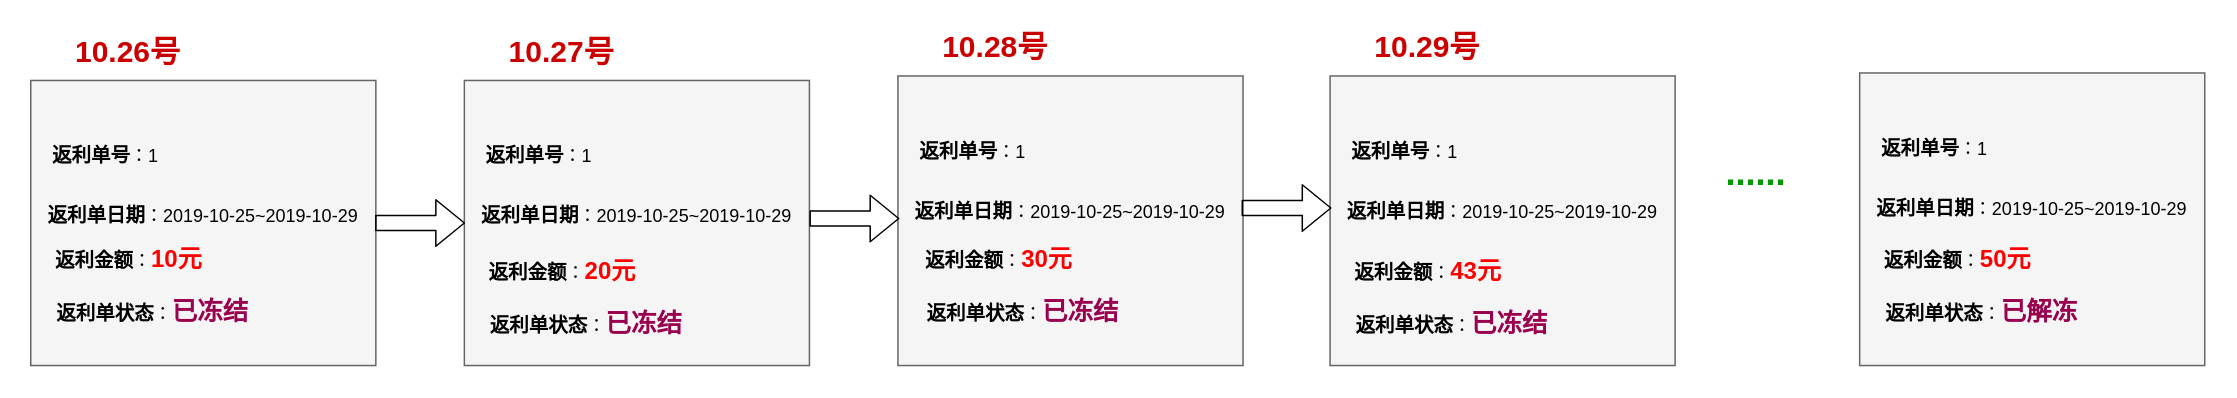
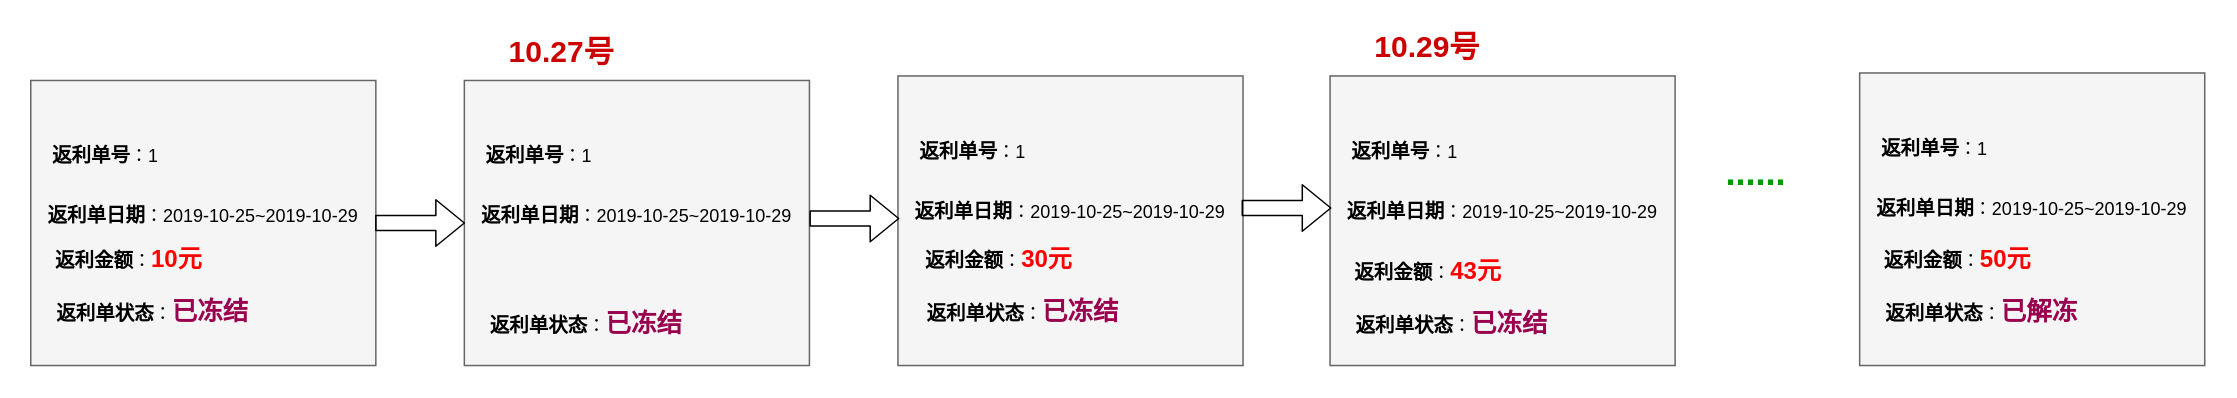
  <mxCell id="0" />
  <mxCell id="1" parent="0" />
  <mxCell id="2" value="" style="rounded=0;whiteSpace=wrap;html=1;direction=south;fillColor=#f5f5f5;strokeColor=#666666;fontColor=#333333;" vertex="1" parent="1"><mxGeometry x="20" y="53" width="230" height="190" as="geometry" /></mxCell>
- <mxCell id="3" value="&lt;font style=&quot;font-size: 20px&quot; color=&quot;#CC0000&quot;&gt;&lt;b&gt;&lt;font style=&quot;font-size: 20px&quot;&gt;10.26&lt;/font&gt;号&lt;/b&gt;&lt;/font&gt;" style="text;html=1;strokeColor=none;fillColor=none;align=center;verticalAlign=middle;whiteSpace=wrap;rounded=0;" vertex="1" parent="1"><mxGeometry x="30" y="23" width="110" height="20" as="geometry" /></mxCell>
  <mxCell id="4" value="&lt;font style=&quot;font-size: 13px&quot;&gt;&lt;b&gt;返利单号&lt;/b&gt;&lt;/font&gt;：1" style="text;html=1;strokeColor=none;fillColor=none;align=center;verticalAlign=middle;whiteSpace=wrap;rounded=0;" vertex="1" parent="1"><mxGeometry x="30" y="93" width="80" height="20" as="geometry" /></mxCell>
  <mxCell id="5" value="&lt;font style=&quot;font-size: 13px&quot;&gt;&lt;b&gt;返利单日期&lt;/b&gt;&lt;/font&gt;：2019-10-25~2019-10-29" style="text;html=1;strokeColor=none;fillColor=none;align=center;verticalAlign=middle;whiteSpace=wrap;rounded=0;" vertex="1" parent="1"><mxGeometry x="30" y="133" width="210" height="20" as="geometry" /></mxCell>
  <mxCell id="6" value="" style="rounded=0;whiteSpace=wrap;html=1;direction=south;fillColor=#f5f5f5;strokeColor=#666666;fontColor=#333333;" vertex="1" parent="1"><mxGeometry x="309" y="53" width="230" height="190" as="geometry" /></mxCell>
  <mxCell id="7" value="&lt;font style=&quot;font-size: 20px&quot; color=&quot;#CC0000&quot;&gt;&lt;b&gt;&lt;font style=&quot;font-size: 20px&quot;&gt;10.27&lt;/font&gt;号&lt;/b&gt;&lt;/font&gt;" style="text;html=1;strokeColor=none;fillColor=none;align=center;verticalAlign=middle;whiteSpace=wrap;rounded=0;" vertex="1" parent="1"><mxGeometry x="319" y="23" width="110" height="20" as="geometry" /></mxCell>
  <mxCell id="8" value="&lt;font style=&quot;font-size: 13px&quot;&gt;&lt;b&gt;返利单号&lt;/b&gt;&lt;/font&gt;：1" style="text;html=1;strokeColor=none;fillColor=none;align=center;verticalAlign=middle;whiteSpace=wrap;rounded=0;" vertex="1" parent="1"><mxGeometry x="319" y="93" width="80" height="20" as="geometry" /></mxCell>
  <mxCell id="9" value="&lt;font style=&quot;font-size: 13px&quot;&gt;&lt;b&gt;返利单日期&lt;/b&gt;&lt;/font&gt;：2019-10-25~2019-10-29" style="text;html=1;strokeColor=none;fillColor=none;align=center;verticalAlign=middle;whiteSpace=wrap;rounded=0;" vertex="1" parent="1"><mxGeometry x="319" y="133" width="210" height="20" as="geometry" /></mxCell>
  <mxCell id="10" value="" style="shape=flexArrow;endArrow=classic;html=1;" edge="1" parent="1"><mxGeometry width="50" height="50" relative="1" as="geometry"><mxPoint x="249.5" y="148" as="sourcePoint" /><mxPoint x="309.5" y="148" as="targetPoint" /></mxGeometry></mxCell>
  <mxCell id="11" value="" style="rounded=0;whiteSpace=wrap;html=1;direction=south;fillColor=#f5f5f5;strokeColor=#666666;fontColor=#333333;" vertex="1" parent="1"><mxGeometry x="598" y="50" width="230" height="193" as="geometry" /></mxCell>
- <mxCell id="12" value="&lt;font style=&quot;font-size: 20px&quot; color=&quot;#CC0000&quot;&gt;&lt;b&gt;&lt;font style=&quot;font-size: 20px&quot;&gt;10.28&lt;/font&gt;号&lt;/b&gt;&lt;/font&gt;" style="text;html=1;strokeColor=none;fillColor=none;align=center;verticalAlign=middle;whiteSpace=wrap;rounded=0;" vertex="1" parent="1"><mxGeometry x="608" y="20" width="110" height="20" as="geometry" /></mxCell>
  <mxCell id="13" value="&lt;font style=&quot;font-size: 13px&quot;&gt;&lt;b&gt;返利单号&lt;/b&gt;&lt;/font&gt;：1" style="text;html=1;strokeColor=none;fillColor=none;align=center;verticalAlign=middle;whiteSpace=wrap;rounded=0;" vertex="1" parent="1"><mxGeometry x="608" y="90" width="80" height="20" as="geometry" /></mxCell>
  <mxCell id="14" value="&lt;font style=&quot;font-size: 13px&quot;&gt;&lt;b&gt;返利单日期&lt;/b&gt;&lt;/font&gt;：2019-10-25~2019-10-29" style="text;html=1;strokeColor=none;fillColor=none;align=center;verticalAlign=middle;whiteSpace=wrap;rounded=0;" vertex="1" parent="1"><mxGeometry x="608" y="130" width="210" height="20" as="geometry" /></mxCell>
  <mxCell id="15" value="" style="shape=flexArrow;endArrow=classic;html=1;" edge="1" parent="1"><mxGeometry width="50" height="50" relative="1" as="geometry"><mxPoint x="539" y="145" as="sourcePoint" /><mxPoint x="599" y="145" as="targetPoint" /></mxGeometry></mxCell>
  <mxCell id="16" value="" style="rounded=0;whiteSpace=wrap;html=1;direction=south;fillColor=#f5f5f5;strokeColor=#666666;fontColor=#333333;" vertex="1" parent="1"><mxGeometry x="886" y="50" width="230" height="193" as="geometry" /></mxCell>
  <mxCell id="17" value="&lt;font style=&quot;font-size: 20px&quot; color=&quot;#CC0000&quot;&gt;&lt;b&gt;&lt;font style=&quot;font-size: 20px&quot;&gt;10.29&lt;/font&gt;号&lt;/b&gt;&lt;/font&gt;" style="text;html=1;strokeColor=none;fillColor=none;align=center;verticalAlign=middle;whiteSpace=wrap;rounded=0;" vertex="1" parent="1"><mxGeometry x="896" y="20" width="110" height="20" as="geometry" /></mxCell>
  <mxCell id="18" value="&lt;font style=&quot;font-size: 13px&quot;&gt;&lt;b&gt;返利单号&lt;/b&gt;&lt;/font&gt;：1" style="text;html=1;strokeColor=none;fillColor=none;align=center;verticalAlign=middle;whiteSpace=wrap;rounded=0;" vertex="1" parent="1"><mxGeometry x="896" y="90" width="80" height="20" as="geometry" /></mxCell>
  <mxCell id="19" value="&lt;font style=&quot;font-size: 13px&quot;&gt;&lt;b&gt;返利单日期&lt;/b&gt;&lt;/font&gt;：2019-10-25~2019-10-29" style="text;html=1;strokeColor=none;fillColor=none;align=center;verticalAlign=middle;whiteSpace=wrap;rounded=0;" vertex="1" parent="1"><mxGeometry x="896" y="130" width="210" height="20" as="geometry" /></mxCell>
  <mxCell id="20" value="" style="shape=flexArrow;endArrow=classic;html=1;" edge="1" parent="1"><mxGeometry width="50" height="50" relative="1" as="geometry"><mxPoint x="827" y="138" as="sourcePoint" /><mxPoint x="887" y="138" as="targetPoint" /></mxGeometry></mxCell>
  <mxCell id="21" value="" style="rounded=0;whiteSpace=wrap;html=1;direction=south;fillColor=#f5f5f5;strokeColor=#666666;fontColor=#333333;" vertex="1" parent="1"><mxGeometry x="1239" y="48" width="230" height="195" as="geometry" /></mxCell>
  <mxCell id="22" value="&lt;font style=&quot;font-size: 13px&quot;&gt;&lt;b&gt;返利单号&lt;/b&gt;&lt;/font&gt;：1" style="text;html=1;strokeColor=none;fillColor=none;align=center;verticalAlign=middle;whiteSpace=wrap;rounded=0;" vertex="1" parent="1"><mxGeometry x="1249" y="88" width="80" height="20" as="geometry" /></mxCell>
  <mxCell id="23" value="&lt;font style=&quot;font-size: 13px&quot;&gt;&lt;b&gt;返利单日期&lt;/b&gt;&lt;/font&gt;：2019-10-25~2019-10-29" style="text;html=1;strokeColor=none;fillColor=none;align=center;verticalAlign=middle;whiteSpace=wrap;rounded=0;" vertex="1" parent="1"><mxGeometry x="1249" y="128" width="210" height="20" as="geometry" /></mxCell>
  <mxCell id="24" value="&lt;font color=&quot;#009900&quot;&gt;&lt;b&gt;&lt;font style=&quot;font-size: 24px&quot;&gt;......&lt;/font&gt;&lt;/b&gt;&lt;/font&gt;" style="text;html=1;strokeColor=none;fillColor=none;align=center;verticalAlign=middle;whiteSpace=wrap;rounded=0;" vertex="1" parent="1"><mxGeometry x="1150" y="105" width="40" height="20" as="geometry" /></mxCell>
  <mxCell id="25" value="&lt;font style=&quot;font-size: 13px&quot;&gt;&lt;b&gt;返利金额&lt;/b&gt;&lt;/font&gt;：&lt;font style=&quot;font-size: 16px&quot;&gt;&lt;b&gt;&lt;font style=&quot;font-size: 16px&quot; color=&quot;#FF0000&quot;&gt;50元&lt;/font&gt;&lt;/b&gt;&lt;/font&gt;" style="text;html=1;strokeColor=none;fillColor=none;align=center;verticalAlign=middle;whiteSpace=wrap;rounded=0;" vertex="1" parent="1"><mxGeometry x="1249" y="162" width="111" height="20" as="geometry" /></mxCell>
  <mxCell id="26" value="&lt;font style=&quot;font-size: 13px&quot;&gt;&lt;b&gt;返利单状态&lt;/b&gt;&lt;/font&gt;：&lt;font style=&quot;font-size: 17px&quot; color=&quot;#99004D&quot;&gt;&lt;b&gt;已解冻&lt;/b&gt;&lt;/font&gt;" style="text;html=1;strokeColor=none;fillColor=none;align=center;verticalAlign=middle;whiteSpace=wrap;rounded=0;" vertex="1" parent="1"><mxGeometry x="1251" y="198" width="139" height="20" as="geometry" /></mxCell>
  <mxCell id="27" value="&lt;font style=&quot;font-size: 13px&quot;&gt;&lt;b&gt;返利金额&lt;/b&gt;&lt;/font&gt;：&lt;font style=&quot;font-size: 16px&quot;&gt;&lt;b&gt;&lt;font style=&quot;font-size: 16px&quot; color=&quot;#FF0000&quot;&gt;43元&lt;/font&gt;&lt;/b&gt;&lt;/font&gt;" style="text;html=1;strokeColor=none;fillColor=none;align=center;verticalAlign=middle;whiteSpace=wrap;rounded=0;" vertex="1" parent="1"><mxGeometry x="896" y="170" width="111" height="20" as="geometry" /></mxCell>
  <mxCell id="28" value="&lt;font style=&quot;font-size: 13px&quot;&gt;&lt;b&gt;返利单状态&lt;/b&gt;&lt;/font&gt;：&lt;font style=&quot;font-size: 17px&quot; color=&quot;#99004D&quot;&gt;&lt;b&gt;已冻结&lt;/b&gt;&lt;/font&gt;" style="text;html=1;strokeColor=none;fillColor=none;align=center;verticalAlign=middle;whiteSpace=wrap;rounded=0;" vertex="1" parent="1"><mxGeometry x="898" y="206" width="139" height="20" as="geometry" /></mxCell>
  <mxCell id="29" value="&lt;font style=&quot;font-size: 13px&quot;&gt;&lt;b&gt;返利金额&lt;/b&gt;&lt;/font&gt;：&lt;font style=&quot;font-size: 16px&quot;&gt;&lt;b&gt;&lt;font style=&quot;font-size: 16px&quot; color=&quot;#FF0000&quot;&gt;30元&lt;/font&gt;&lt;/b&gt;&lt;/font&gt;" style="text;html=1;strokeColor=none;fillColor=none;align=center;verticalAlign=middle;whiteSpace=wrap;rounded=0;" vertex="1" parent="1"><mxGeometry x="610" y="162" width="111" height="20" as="geometry" /></mxCell>
  <mxCell id="30" value="&lt;font style=&quot;font-size: 13px&quot;&gt;&lt;b&gt;返利单状态&lt;/b&gt;&lt;/font&gt;：&lt;font style=&quot;font-size: 17px&quot; color=&quot;#99004D&quot;&gt;&lt;b&gt;已冻结&lt;/b&gt;&lt;/font&gt;" style="text;html=1;strokeColor=none;fillColor=none;align=center;verticalAlign=middle;whiteSpace=wrap;rounded=0;" vertex="1" parent="1"><mxGeometry x="612" y="198" width="139" height="20" as="geometry" /></mxCell>
- <mxCell id="31" value="&lt;font style=&quot;font-size: 13px&quot;&gt;&lt;b&gt;返利金额&lt;/b&gt;&lt;/font&gt;：&lt;font style=&quot;font-size: 16px&quot;&gt;&lt;b&gt;&lt;font style=&quot;font-size: 16px&quot; color=&quot;#FF0000&quot;&gt;20元&lt;/font&gt;&lt;/b&gt;&lt;/font&gt;" style="text;html=1;strokeColor=none;fillColor=none;align=center;verticalAlign=middle;whiteSpace=wrap;rounded=0;" vertex="1" parent="1"><mxGeometry x="319" y="170" width="111" height="20" as="geometry" /></mxCell>
  <mxCell id="32" value="&lt;font style=&quot;font-size: 13px&quot;&gt;&lt;b&gt;返利单状态&lt;/b&gt;&lt;/font&gt;：&lt;font style=&quot;font-size: 17px&quot; color=&quot;#99004D&quot;&gt;&lt;b&gt;已冻结&lt;/b&gt;&lt;/font&gt;" style="text;html=1;strokeColor=none;fillColor=none;align=center;verticalAlign=middle;whiteSpace=wrap;rounded=0;" vertex="1" parent="1"><mxGeometry x="321" y="206" width="139" height="20" as="geometry" /></mxCell>
  <mxCell id="33" value="&lt;font style=&quot;font-size: 13px&quot;&gt;&lt;b&gt;返利金额&lt;/b&gt;&lt;/font&gt;：&lt;font style=&quot;font-size: 16px&quot;&gt;&lt;b&gt;&lt;font style=&quot;font-size: 16px&quot; color=&quot;#FF0000&quot;&gt;10元&lt;/font&gt;&lt;/b&gt;&lt;/font&gt;" style="text;html=1;strokeColor=none;fillColor=none;align=center;verticalAlign=middle;whiteSpace=wrap;rounded=0;" vertex="1" parent="1"><mxGeometry x="30" y="162" width="111" height="20" as="geometry" /></mxCell>
  <mxCell id="34" value="&lt;font style=&quot;font-size: 13px&quot;&gt;&lt;b&gt;返利单状态&lt;/b&gt;&lt;/font&gt;：&lt;font style=&quot;font-size: 17px&quot; color=&quot;#99004D&quot;&gt;&lt;b&gt;已冻结&lt;/b&gt;&lt;/font&gt;" style="text;html=1;strokeColor=none;fillColor=none;align=center;verticalAlign=middle;whiteSpace=wrap;rounded=0;" vertex="1" parent="1"><mxGeometry x="32" y="198" width="139" height="20" as="geometry" /></mxCell>
